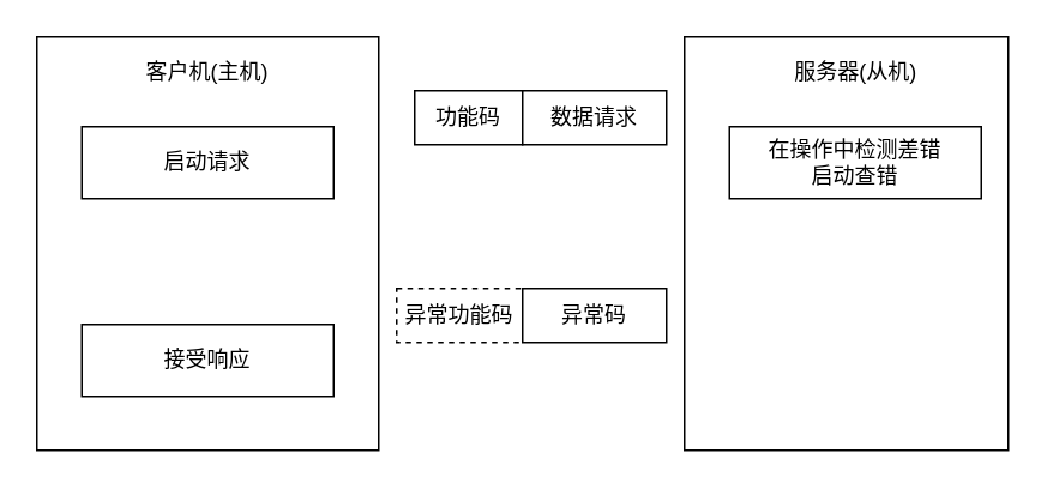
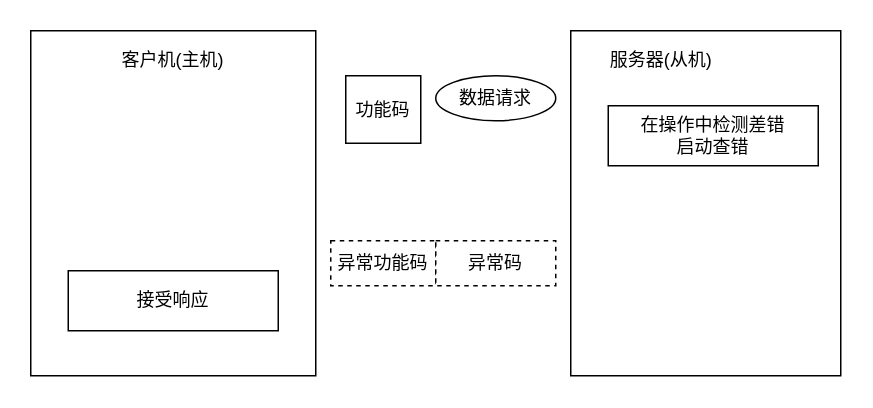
  <mxCell id="0" />
  <mxCell id="1" parent="0" />
  <mxCell id="2" value="" style="rounded=0;whiteSpace=wrap;html=1;" vertex="1" parent="1"><mxGeometry x="20" y="20" width="190" height="230" as="geometry" /></mxCell>
- <mxCell id="3" value="启动请求" style="rounded=0;whiteSpace=wrap;html=1;" vertex="1" parent="1"><mxGeometry x="45" y="70" width="140" height="40" as="geometry" /></mxCell>
  <mxCell id="4" value="接受响应" style="rounded=0;whiteSpace=wrap;html=1;" vertex="1" parent="1"><mxGeometry x="45" y="180" width="140" height="40" as="geometry" /></mxCell>
- <mxCell id="5" value="功能码" style="rounded=0;whiteSpace=wrap;html=1;" vertex="1" parent="1"><mxGeometry x="230" y="50" width="60" height="30" as="geometry" /></mxCell>
- <mxCell id="6" value="数据请求" style="rounded=0;whiteSpace=wrap;html=1;" vertex="1" parent="1"><mxGeometry x="290" y="50" width="80" height="30" as="geometry" /></mxCell>
+ <mxCell id="5" value="功能码" style="rounded=0;whiteSpace=wrap;html=1;" vertex="1" parent="1"><mxGeometry x="230" y="50" width="50" height="45" as="geometry" /></mxCell>
+ <mxCell id="6" value="数据请求" style="ellipse;whiteSpace=wrap;html=1;" vertex="1" parent="1"><mxGeometry x="290" y="50" width="80" height="30" as="geometry" /></mxCell>
  <mxCell id="7" value="" style="rounded=0;whiteSpace=wrap;html=1;" vertex="1" parent="1"><mxGeometry x="380" y="20" width="180" height="230" as="geometry" /></mxCell>
  <mxCell id="8" value="在操作中检测差错&lt;br&gt;启动查错" style="rounded=0;whiteSpace=wrap;html=1;" vertex="1" parent="1"><mxGeometry x="405" y="70" width="140" height="40" as="geometry" /></mxCell>
  <mxCell id="9" value="异常功能码" style="rounded=0;whiteSpace=wrap;html=1;dashed=1;" vertex="1" parent="1"><mxGeometry x="220" y="160" width="70" height="30" as="geometry" /></mxCell>
- <mxCell id="10" value="异常码" style="rounded=0;whiteSpace=wrap;html=1;" vertex="1" parent="1"><mxGeometry x="290" y="160" width="80" height="30" as="geometry" /></mxCell>
+ <mxCell id="10" value="异常码" style="rounded=0;whiteSpace=wrap;html=1;dashed=1;" vertex="1" parent="1"><mxGeometry x="290" y="160" width="80" height="30" as="geometry" /></mxCell>
  <mxCell id="11" value="客户机(主机)" style="text;html=1;strokeColor=none;fillColor=none;align=center;verticalAlign=middle;whiteSpace=wrap;rounded=0;" vertex="1" parent="1"><mxGeometry x="75" y="30" width="80" height="20" as="geometry" /></mxCell>
- <mxCell id="12" value="服务器(从机)" style="text;html=1;strokeColor=none;fillColor=none;align=center;verticalAlign=middle;whiteSpace=wrap;rounded=0;" vertex="1" parent="1"><mxGeometry x="432.5" y="30" width="85" height="20" as="geometry" /></mxCell>
+ <mxCell id="12" value="服务器(从机)" style="text;html=1;strokeColor=none;fillColor=none;align=center;verticalAlign=middle;whiteSpace=wrap;rounded=0;" vertex="1" parent="1"><mxGeometry x="397.5" y="30" width="85" height="20" as="geometry" /></mxCell>
